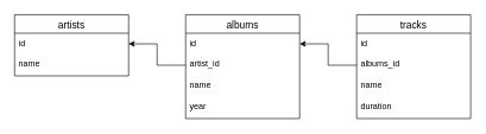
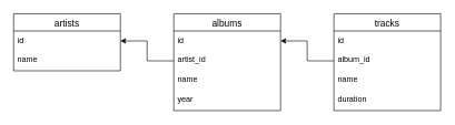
  <mxCell id="0" />
  <mxCell id="1" parent="0" />
  <mxCell id="2" value="artists" style="swimlane;fontStyle=0;childLayout=stackLayout;horizontal=1;startSize=26;horizontalStack=0;resizeParent=1;resizeParentMax=0;resizeLast=0;collapsible=1;marginBottom=0;align=center;fontSize=14;" vertex="1" parent="1"><mxGeometry x="20" y="20" width="160" height="86" as="geometry" /></mxCell>
  <mxCell id="3" value="id" style="text;strokeColor=none;fillColor=none;spacingLeft=4;spacingRight=4;overflow=hidden;rotatable=0;points=[[0,0.5],[1,0.5]];portConstraint=eastwest;fontSize=12;" vertex="1" parent="2"><mxGeometry y="26" width="160" height="30" as="geometry" /></mxCell>
  <mxCell id="4" value="name" style="text;strokeColor=none;fillColor=none;spacingLeft=4;spacingRight=4;overflow=hidden;rotatable=0;points=[[0,0.5],[1,0.5]];portConstraint=eastwest;fontSize=12;" vertex="1" parent="2"><mxGeometry y="56" width="160" height="30" as="geometry" /></mxCell>
  <mxCell id="5" value="albums" style="swimlane;fontStyle=0;childLayout=stackLayout;horizontal=1;startSize=26;horizontalStack=0;resizeParent=1;resizeParentMax=0;resizeLast=0;collapsible=1;marginBottom=0;align=center;fontSize=14;" vertex="1" parent="1"><mxGeometry x="260" y="20" width="160" height="146" as="geometry" /></mxCell>
  <mxCell id="6" value="id" style="text;strokeColor=none;fillColor=none;spacingLeft=4;spacingRight=4;overflow=hidden;rotatable=0;points=[[0,0.5],[1,0.5]];portConstraint=eastwest;fontSize=12;" vertex="1" parent="5"><mxGeometry y="26" width="160" height="30" as="geometry" /></mxCell>
  <mxCell id="7" value="artist_id" style="text;strokeColor=none;fillColor=none;spacingLeft=4;spacingRight=4;overflow=hidden;rotatable=0;points=[[0,0.5],[1,0.5]];portConstraint=eastwest;fontSize=12;" vertex="1" parent="5"><mxGeometry y="56" width="160" height="30" as="geometry" /></mxCell>
  <mxCell id="8" value="name&#10;" style="text;strokeColor=none;fillColor=none;spacingLeft=4;spacingRight=4;overflow=hidden;rotatable=0;points=[[0,0.5],[1,0.5]];portConstraint=eastwest;fontSize=12;" vertex="1" parent="5"><mxGeometry y="86" width="160" height="30" as="geometry" /></mxCell>
  <mxCell id="9" value="year" style="text;strokeColor=none;fillColor=none;spacingLeft=4;spacingRight=4;overflow=hidden;rotatable=0;points=[[0,0.5],[1,0.5]];portConstraint=eastwest;fontSize=12;" vertex="1" parent="5"><mxGeometry y="116" width="160" height="30" as="geometry" /></mxCell>
  <mxCell id="10" value="tracks" style="swimlane;fontStyle=0;childLayout=stackLayout;horizontal=1;startSize=26;horizontalStack=0;resizeParent=1;resizeParentMax=0;resizeLast=0;collapsible=1;marginBottom=0;align=center;fontSize=14;" vertex="1" parent="1"><mxGeometry x="500" y="20" width="160" height="146" as="geometry" /></mxCell>
  <mxCell id="11" value="id" style="text;strokeColor=none;fillColor=none;spacingLeft=4;spacingRight=4;overflow=hidden;rotatable=0;points=[[0,0.5],[1,0.5]];portConstraint=eastwest;fontSize=12;" vertex="1" parent="10"><mxGeometry y="26" width="160" height="30" as="geometry" /></mxCell>
- <mxCell id="12" value="albums_id" style="text;strokeColor=none;fillColor=none;spacingLeft=4;spacingRight=4;overflow=hidden;rotatable=0;points=[[0,0.5],[1,0.5]];portConstraint=eastwest;fontSize=12;" vertex="1" parent="10"><mxGeometry y="56" width="160" height="30" as="geometry" /></mxCell>
+ <mxCell id="12" value="album_id" style="text;strokeColor=none;fillColor=none;spacingLeft=4;spacingRight=4;overflow=hidden;rotatable=0;points=[[0,0.5],[1,0.5]];portConstraint=eastwest;fontSize=12;" vertex="1" parent="10"><mxGeometry y="56" width="160" height="30" as="geometry" /></mxCell>
  <mxCell id="13" value="name" style="text;strokeColor=none;fillColor=none;spacingLeft=4;spacingRight=4;overflow=hidden;rotatable=0;points=[[0,0.5],[1,0.5]];portConstraint=eastwest;fontSize=12;" vertex="1" parent="10"><mxGeometry y="86" width="160" height="30" as="geometry" /></mxCell>
  <mxCell id="14" value="duration" style="text;strokeColor=none;fillColor=none;spacingLeft=4;spacingRight=4;overflow=hidden;rotatable=0;points=[[0,0.5],[1,0.5]];portConstraint=eastwest;fontSize=12;" vertex="1" parent="10"><mxGeometry y="116" width="160" height="30" as="geometry" /></mxCell>
  <mxCell id="15" style="edgeStyle=orthogonalEdgeStyle;rounded=0;orthogonalLoop=1;jettySize=auto;html=1;exitX=0;exitY=0.5;exitDx=0;exitDy=0;" edge="1" parent="1" source="7" target="3"><mxGeometry relative="1" as="geometry" /></mxCell>
  <mxCell id="16" style="edgeStyle=orthogonalEdgeStyle;rounded=0;orthogonalLoop=1;jettySize=auto;html=1;exitX=0;exitY=0.5;exitDx=0;exitDy=0;entryX=1;entryY=0.5;entryDx=0;entryDy=0;" edge="1" parent="1" source="12" target="6"><mxGeometry relative="1" as="geometry" /></mxCell>
